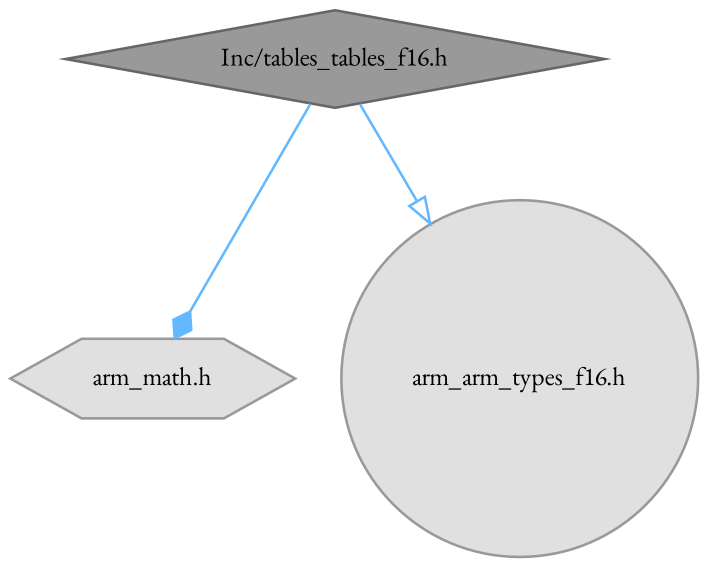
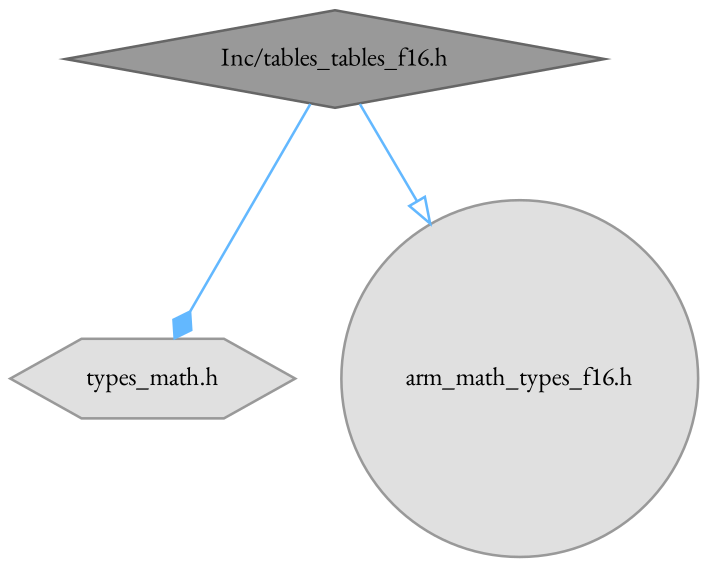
  digraph {
    fontname="EB Garamond"
    node [color=grey60 fillcolor="#E0E0E0" fontname="EB Garamond" fontsize=10 style=filled]
    edge [color=steelblue1 fontname="EB Garamond" fontsize=10 labelfontname=Helvetica labelfontsize=10 style=solid]
    n1 [color=gray40 fillcolor=grey60 fontcolor=black height=0.2 label="Inc/tables_tables_f16.h" shape=diamond width=0.4]
-   n2 [height=0.2 label="arm_math.h" shape=hexagon width=0.4]
-   n3 [height=0.2 label="arm_arm_types_f16.h" shape=circle width=0.4]
+   n2 [height=0.2 label="types_math.h" shape=hexagon width=0.4]
+   n3 [height=0.2 label="arm_math_types_f16.h" shape=circle width=0.4]
    n1 -> n2 [arrowhead=diamond]
    n1 -> n3 [arrowhead=onormal]
  }
